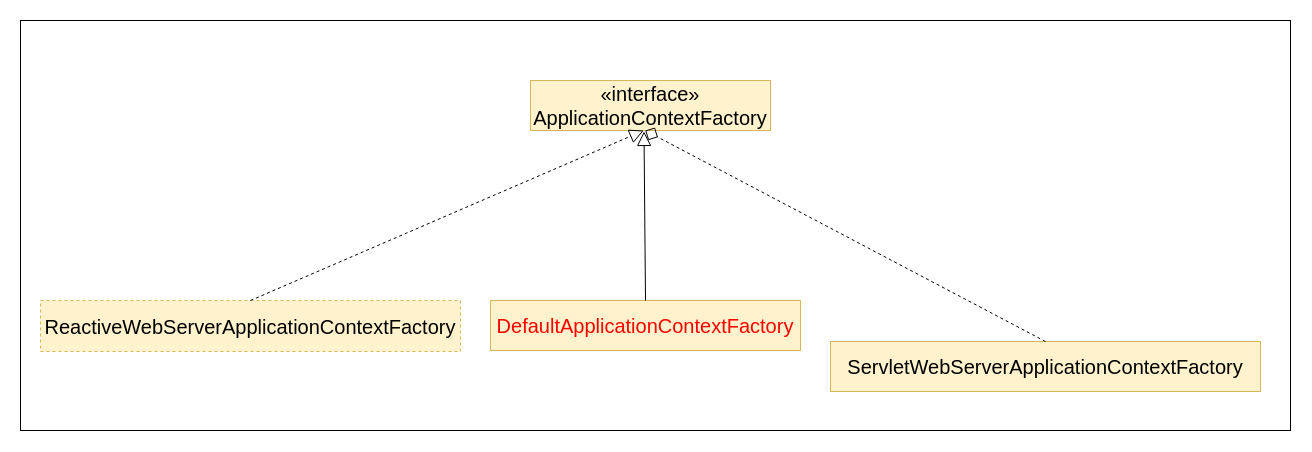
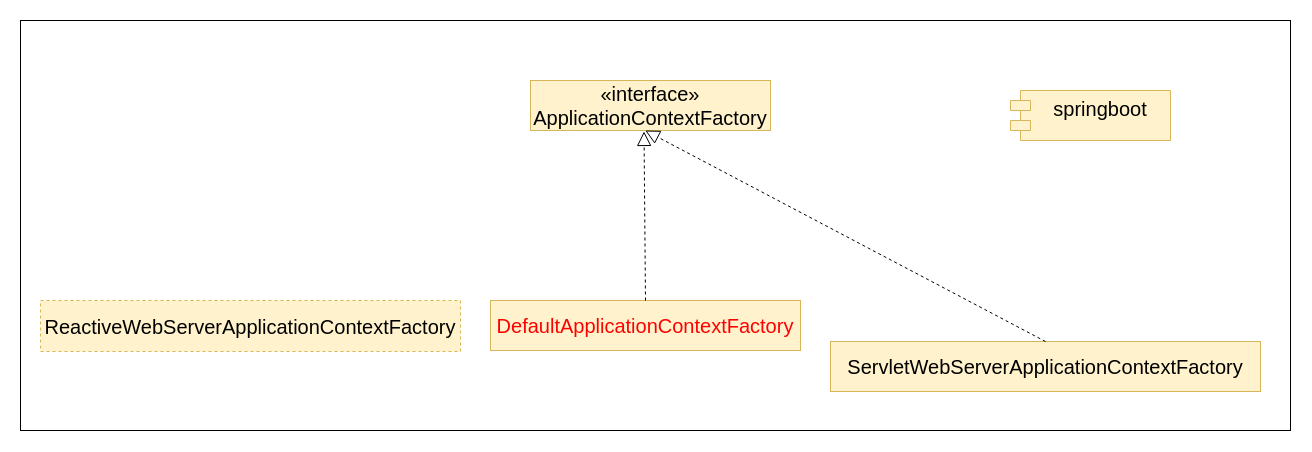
  <mxCell id="0" />
  <mxCell id="1" parent="0" />
  <mxCell id="2" value="" style="rounded=0;whiteSpace=wrap;html=1;" parent="1" vertex="1"><mxGeometry x="20" y="20" width="1270" height="410" as="geometry" /></mxCell>
  <mxCell id="3" value="&lt;div&gt;ReactiveWebServerApplicationContextFactory&lt;/div&gt;" style="html=1;whiteSpace=wrap;fontSize=20;verticalAlign=middle;align=center;fillColor=#fff2cc;strokeColor=#d6b656;dashed=1;" parent="1" vertex="1"><mxGeometry x="40" y="300" width="420" height="51" as="geometry" /></mxCell>
  <mxCell id="4" value="DefaultApplicationContextFactory" style="html=1;whiteSpace=wrap;fontSize=20;fontStyle=0;fillColor=#fff2cc;strokeColor=#d6b656;fontColor=#FF0000;" parent="1" vertex="1"><mxGeometry x="490" y="300" width="310" height="50" as="geometry" /></mxCell>
  <mxCell id="5" value="«interface»&lt;br&gt;ApplicationContextFactory" style="html=1;whiteSpace=wrap;fontSize=20;fontStyle=0;fillColor=#fff2cc;strokeColor=#d6b656;" parent="1" vertex="1"><mxGeometry x="530" y="80" width="240" height="50" as="geometry" /></mxCell>
  <mxCell id="6" value="ServletWebServerApplicationContextFactory" style="html=1;whiteSpace=wrap;fontSize=20;fontStyle=0;fillColor=#fff2cc;strokeColor=#d6b656;" parent="1" vertex="1"><mxGeometry x="830" y="341" width="430" height="50" as="geometry" /></mxCell>
- <mxCell id="8" value="" style="endArrow=block;dashed=1;endFill=0;endSize=12;html=1;rounded=0;exitX=0.5;exitY=0;exitDx=0;exitDy=0;entryX=0.472;entryY=1.001;entryDx=0;entryDy=0;entryPerimeter=0;" parent="1" source="3" target="5" edge="1"><mxGeometry width="160" relative="1" as="geometry"><mxPoint x="290" y="260" as="sourcePoint" /><mxPoint x="450" y="260" as="targetPoint" /></mxGeometry></mxCell>
- <mxCell id="9" value="" style="endArrow=block;dashed=0;endFill=0;endSize=12;html=1;rounded=0;exitX=0.5;exitY=0;exitDx=0;exitDy=0;entryX=0.473;entryY=1.019;entryDx=0;entryDy=0;entryPerimeter=0;" parent="1" source="4" target="5" edge="1"><mxGeometry width="160" relative="1" as="geometry"><mxPoint x="610" y="210" as="sourcePoint" /><mxPoint x="770" y="210" as="targetPoint" /></mxGeometry></mxCell>
- <mxCell id="10" value="" style="endArrow=diamond;dashed=1;endFill=0;endSize=12;html=1;rounded=0;exitX=0.5;exitY=0;exitDx=0;exitDy=0;entryX=0.478;entryY=1;entryDx=0;entryDy=0;entryPerimeter=0;" parent="1" source="6" target="5" edge="1"><mxGeometry width="160" relative="1" as="geometry"><mxPoint x="870" y="190" as="sourcePoint" /><mxPoint x="1030" y="190" as="targetPoint" /></mxGeometry></mxCell>
+ <mxCell id="7" value="springboot&lt;div&gt;&lt;br&gt;&lt;/div&gt;" style="shape=module;align=left;spacingLeft=20;align=center;verticalAlign=top;whiteSpace=wrap;html=1;fontSize=20;fillColor=#fff2cc;strokeColor=#d6b656;" parent="1" vertex="1"><mxGeometry x="1010" y="90" width="160" height="50" as="geometry" /></mxCell>
+ <mxCell id="9" value="" style="endArrow=block;dashed=1;endFill=0;endSize=12;html=1;rounded=0;exitX=0.5;exitY=0;exitDx=0;exitDy=0;entryX=0.473;entryY=1.019;entryDx=0;entryDy=0;entryPerimeter=0;" parent="1" source="4" target="5" edge="1"><mxGeometry width="160" relative="1" as="geometry"><mxPoint x="610" y="210" as="sourcePoint" /><mxPoint x="770" y="210" as="targetPoint" /></mxGeometry></mxCell>
+ <mxCell id="10" value="" style="endArrow=block;dashed=1;endFill=0;endSize=12;html=1;rounded=0;exitX=0.5;exitY=0;exitDx=0;exitDy=0;entryX=0.478;entryY=1;entryDx=0;entryDy=0;entryPerimeter=0;" parent="1" source="6" target="5" edge="1"><mxGeometry width="160" relative="1" as="geometry"><mxPoint x="870" y="190" as="sourcePoint" /><mxPoint x="1030" y="190" as="targetPoint" /></mxGeometry></mxCell>
